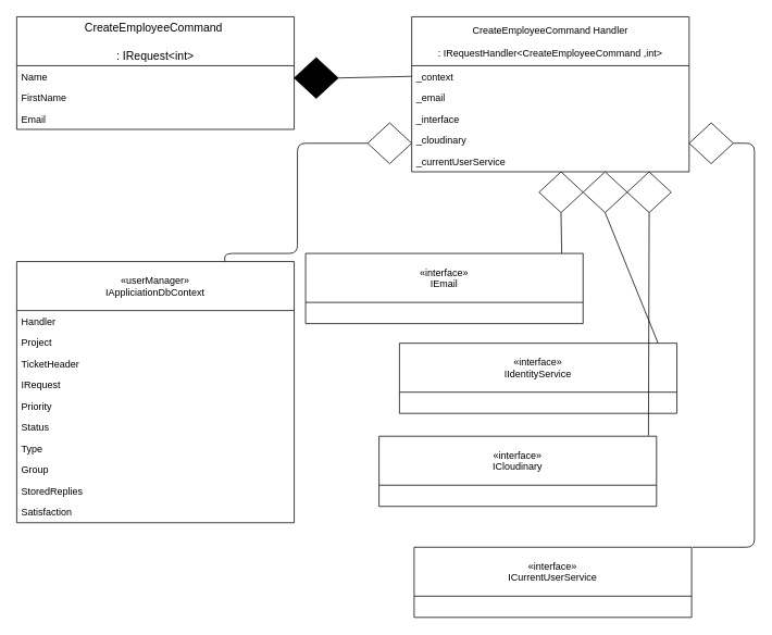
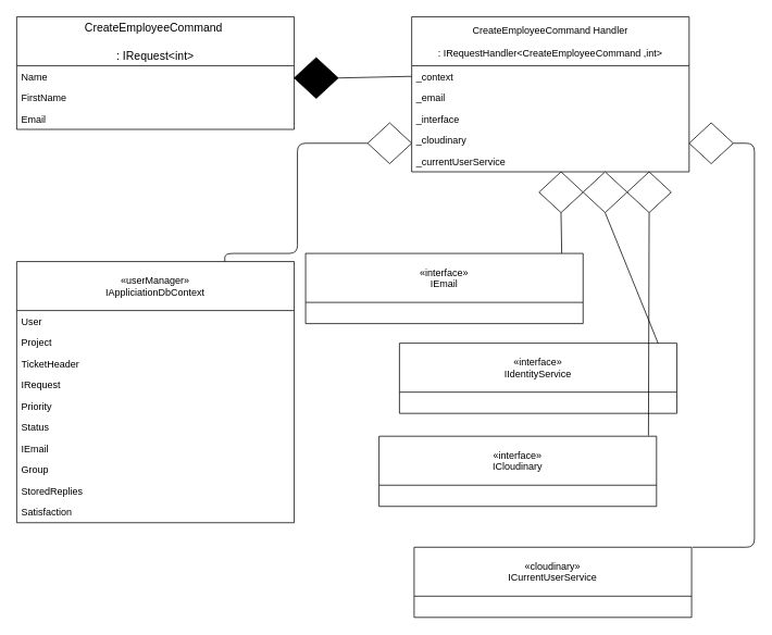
  <mxCell id="0" />
  <mxCell id="1" parent="0" />
  <mxCell id="2" value="«userManager»&#10;IAppliciationDbContext" style="swimlane;fontStyle=0;childLayout=stackLayout;horizontal=1;startSize=60;fillColor=none;horizontalStack=0;resizeParent=1;resizeParentMax=0;resizeLast=0;collapsible=1;marginBottom=0;" parent="1" vertex="1"><mxGeometry x="20" y="320" width="340" height="320" as="geometry" /></mxCell>
- <mxCell id="3" value="Handler" style="text;strokeColor=none;fillColor=none;align=left;verticalAlign=top;spacingLeft=4;spacingRight=4;overflow=hidden;rotatable=0;points=[[0,0.5],[1,0.5]];portConstraint=eastwest;" parent="2" vertex="1"><mxGeometry y="60" width="340" height="26" as="geometry" /></mxCell>
+ <mxCell id="3" value="User" style="text;strokeColor=none;fillColor=none;align=left;verticalAlign=top;spacingLeft=4;spacingRight=4;overflow=hidden;rotatable=0;points=[[0,0.5],[1,0.5]];portConstraint=eastwest;" parent="2" vertex="1"><mxGeometry y="60" width="340" height="26" as="geometry" /></mxCell>
  <mxCell id="4" value="Project" style="text;strokeColor=none;fillColor=none;align=left;verticalAlign=top;spacingLeft=4;spacingRight=4;overflow=hidden;rotatable=0;points=[[0,0.5],[1,0.5]];portConstraint=eastwest;" parent="2" vertex="1"><mxGeometry y="86" width="340" height="26" as="geometry" /></mxCell>
  <mxCell id="5" value="TicketHeader" style="text;strokeColor=none;fillColor=none;align=left;verticalAlign=top;spacingLeft=4;spacingRight=4;overflow=hidden;rotatable=0;points=[[0,0.5],[1,0.5]];portConstraint=eastwest;" parent="2" vertex="1"><mxGeometry y="112" width="340" height="26" as="geometry" /></mxCell>
  <mxCell id="6" value="IRequest" style="text;strokeColor=none;fillColor=none;align=left;verticalAlign=top;spacingLeft=4;spacingRight=4;overflow=hidden;rotatable=0;points=[[0,0.5],[1,0.5]];portConstraint=eastwest;" parent="2" vertex="1"><mxGeometry y="138" width="340" height="26" as="geometry" /></mxCell>
  <mxCell id="7" value="Priority" style="text;strokeColor=none;fillColor=none;align=left;verticalAlign=top;spacingLeft=4;spacingRight=4;overflow=hidden;rotatable=0;points=[[0,0.5],[1,0.5]];portConstraint=eastwest;" parent="2" vertex="1"><mxGeometry y="164" width="340" height="26" as="geometry" /></mxCell>
  <mxCell id="8" value="Status" style="text;strokeColor=none;fillColor=none;align=left;verticalAlign=top;spacingLeft=4;spacingRight=4;overflow=hidden;rotatable=0;points=[[0,0.5],[1,0.5]];portConstraint=eastwest;" parent="2" vertex="1"><mxGeometry y="190" width="340" height="26" as="geometry" /></mxCell>
- <mxCell id="9" value="Type" style="text;strokeColor=none;fillColor=none;align=left;verticalAlign=top;spacingLeft=4;spacingRight=4;overflow=hidden;rotatable=0;points=[[0,0.5],[1,0.5]];portConstraint=eastwest;" parent="2" vertex="1"><mxGeometry y="216" width="340" height="26" as="geometry" /></mxCell>
+ <mxCell id="9" value="IEmail" style="text;strokeColor=none;fillColor=none;align=left;verticalAlign=top;spacingLeft=4;spacingRight=4;overflow=hidden;rotatable=0;points=[[0,0.5],[1,0.5]];portConstraint=eastwest;" parent="2" vertex="1"><mxGeometry y="216" width="340" height="26" as="geometry" /></mxCell>
  <mxCell id="10" value="Group" style="text;strokeColor=none;fillColor=none;align=left;verticalAlign=top;spacingLeft=4;spacingRight=4;overflow=hidden;rotatable=0;points=[[0,0.5],[1,0.5]];portConstraint=eastwest;" parent="2" vertex="1"><mxGeometry y="242" width="340" height="26" as="geometry" /></mxCell>
  <mxCell id="11" value="StoredReplies" style="text;strokeColor=none;fillColor=none;align=left;verticalAlign=top;spacingLeft=4;spacingRight=4;overflow=hidden;rotatable=0;points=[[0,0.5],[1,0.5]];portConstraint=eastwest;" parent="2" vertex="1"><mxGeometry y="268" width="340" height="26" as="geometry" /></mxCell>
  <mxCell id="12" value="Satisfaction" style="text;strokeColor=none;fillColor=none;align=left;verticalAlign=top;spacingLeft=4;spacingRight=4;overflow=hidden;rotatable=0;points=[[0,0.5],[1,0.5]];portConstraint=eastwest;" parent="2" vertex="1"><mxGeometry y="294" width="340" height="26" as="geometry" /></mxCell>
  <mxCell id="13" value="CreateEmployeeCommand &#10;&#10;: IRequest&lt;int&gt;" style="swimlane;fontStyle=0;childLayout=stackLayout;horizontal=1;startSize=60;horizontalStack=0;resizeParent=1;resizeParentMax=0;resizeLast=0;collapsible=1;marginBottom=0;align=center;fontSize=14;" parent="1" vertex="1"><mxGeometry x="20" y="20" width="340" height="138" as="geometry" /></mxCell>
  <mxCell id="14" value="Name" style="text;strokeColor=none;fillColor=none;align=left;verticalAlign=top;spacingLeft=4;spacingRight=4;overflow=hidden;rotatable=0;points=[[0,0.5],[1,0.5]];portConstraint=eastwest;" parent="13" vertex="1"><mxGeometry y="60" width="340" height="26" as="geometry" /></mxCell>
  <mxCell id="15" value="FirstName" style="text;strokeColor=none;fillColor=none;align=left;verticalAlign=top;spacingLeft=4;spacingRight=4;overflow=hidden;rotatable=0;points=[[0,0.5],[1,0.5]];portConstraint=eastwest;" parent="13" vertex="1"><mxGeometry y="86" width="340" height="26" as="geometry" /></mxCell>
  <mxCell id="16" value="Email" style="text;strokeColor=none;fillColor=none;align=left;verticalAlign=top;spacingLeft=4;spacingRight=4;overflow=hidden;rotatable=0;points=[[0,0.5],[1,0.5]];portConstraint=eastwest;" parent="13" vertex="1"><mxGeometry y="112" width="340" height="26" as="geometry" /></mxCell>
  <mxCell id="17" value="CreateEmployeeCommand Handler&#10;&#10;: IRequestHandler&lt;CreateEmployeeCommand ,int&gt;" style="swimlane;fontStyle=0;childLayout=stackLayout;horizontal=1;startSize=60;fillColor=none;horizontalStack=0;resizeParent=1;resizeParentMax=0;resizeLast=0;collapsible=1;marginBottom=0;" parent="1" vertex="1"><mxGeometry x="504" y="20" width="340" height="190" as="geometry" /></mxCell>
  <mxCell id="18" value="_context" style="text;strokeColor=none;fillColor=none;align=left;verticalAlign=top;spacingLeft=4;spacingRight=4;overflow=hidden;rotatable=0;points=[[0,0.5],[1,0.5]];portConstraint=eastwest;" parent="17" vertex="1"><mxGeometry y="60" width="340" height="26" as="geometry" /></mxCell>
  <mxCell id="19" value="_email" style="text;strokeColor=none;fillColor=none;align=left;verticalAlign=top;spacingLeft=4;spacingRight=4;overflow=hidden;rotatable=0;points=[[0,0.5],[1,0.5]];portConstraint=eastwest;" parent="17" vertex="1"><mxGeometry y="86" width="340" height="26" as="geometry" /></mxCell>
  <mxCell id="20" value="_interface" style="text;strokeColor=none;fillColor=none;align=left;verticalAlign=top;spacingLeft=4;spacingRight=4;overflow=hidden;rotatable=0;points=[[0,0.5],[1,0.5]];portConstraint=eastwest;" parent="17" vertex="1"><mxGeometry y="112" width="340" height="26" as="geometry" /></mxCell>
  <mxCell id="21" value="_cloudinary" style="text;strokeColor=none;fillColor=none;align=left;verticalAlign=top;spacingLeft=4;spacingRight=4;overflow=hidden;rotatable=0;points=[[0,0.5],[1,0.5]];portConstraint=eastwest;" parent="17" vertex="1"><mxGeometry y="138" width="340" height="26" as="geometry" /></mxCell>
  <mxCell id="22" value="_currentUserService" style="text;strokeColor=none;fillColor=none;align=left;verticalAlign=top;spacingLeft=4;spacingRight=4;overflow=hidden;rotatable=0;points=[[0,0.5],[1,0.5]];portConstraint=eastwest;" parent="17" vertex="1"><mxGeometry y="164" width="340" height="26" as="geometry" /></mxCell>
  <mxCell id="23" value="" style="endArrow=none;html=1;entryX=0;entryY=0.5;entryDx=0;entryDy=0;exitX=1;exitY=0.5;exitDx=0;exitDy=0;exitPerimeter=0;" parent="1" source="24" target="18" edge="1"><mxGeometry width="50" height="50" relative="1" as="geometry"><mxPoint x="414" y="93" as="sourcePoint" /><mxPoint x="544" y="350" as="targetPoint" /></mxGeometry></mxCell>
  <mxCell id="24" value="" style="strokeWidth=1;html=1;shape=mxgraph.flowchart.decision;whiteSpace=wrap;fillColor=#000000;" parent="1" vertex="1"><mxGeometry x="360" y="70" width="54" height="50" as="geometry" /></mxCell>
  <mxCell id="25" value="" style="endArrow=none;html=1;entryX=0.75;entryY=0;entryDx=0;entryDy=0;exitX=0;exitY=0.5;exitDx=0;exitDy=0;exitPerimeter=0;" parent="1" source="26" target="2" edge="1"><mxGeometry width="50" height="50" relative="1" as="geometry"><mxPoint x="414" y="193" as="sourcePoint" /><mxPoint x="350" y="410" as="targetPoint" /><Array as="points"><mxPoint x="364" y="175" /><mxPoint x="364" y="310" /><mxPoint x="275" y="310" /></Array></mxGeometry></mxCell>
  <mxCell id="26" value="" style="strokeWidth=1;html=1;shape=mxgraph.flowchart.decision;whiteSpace=wrap;" parent="1" vertex="1"><mxGeometry x="450" y="150" width="54" height="50" as="geometry" /></mxCell>
  <mxCell id="27" value="" style="endArrow=none;html=1;entryX=0.923;entryY=-0.002;entryDx=0;entryDy=0;exitX=0.5;exitY=1;exitDx=0;exitDy=0;exitPerimeter=0;entryPerimeter=0;" parent="1" source="28" target="33" edge="1"><mxGeometry width="50" height="50" relative="1" as="geometry"><mxPoint x="578" y="227" as="sourcePoint" /><mxPoint x="898" y="344" as="targetPoint" /></mxGeometry></mxCell>
  <mxCell id="28" value="" style="strokeWidth=1;html=1;shape=mxgraph.flowchart.decision;whiteSpace=wrap;" parent="1" vertex="1"><mxGeometry x="660" y="210" width="54" height="50" as="geometry" /></mxCell>
  <mxCell id="29" value="" style="endArrow=none;html=1;entryX=0.932;entryY=0;entryDx=0;entryDy=0;exitX=0.5;exitY=1;exitDx=0;exitDy=0;exitPerimeter=0;entryPerimeter=0;" parent="1" source="30" target="34" edge="1"><mxGeometry width="50" height="50" relative="1" as="geometry"><mxPoint x="632" y="227" as="sourcePoint" /><mxPoint x="798" y="320" as="targetPoint" /></mxGeometry></mxCell>
  <mxCell id="30" value="" style="strokeWidth=1;html=1;shape=mxgraph.flowchart.decision;whiteSpace=wrap;" parent="1" vertex="1"><mxGeometry x="714" y="210" width="54" height="50" as="geometry" /></mxCell>
  <mxCell id="31" value="" style="strokeWidth=1;html=1;shape=mxgraph.flowchart.decision;whiteSpace=wrap;" parent="1" vertex="1"><mxGeometry x="768" y="210" width="54" height="50" as="geometry" /></mxCell>
  <mxCell id="32" value="" style="endArrow=none;html=1;exitX=0.5;exitY=1;exitDx=0;exitDy=0;exitPerimeter=0;entryX=0.971;entryY=-0.008;entryDx=0;entryDy=0;entryPerimeter=0;" parent="1" source="31" target="35" edge="1"><mxGeometry width="50" height="50" relative="1" as="geometry"><mxPoint x="656" y="226" as="sourcePoint" /><mxPoint x="795" y="540" as="targetPoint" /></mxGeometry></mxCell>
  <mxCell id="33" value="«interface»&#10;IEmail" style="swimlane;fontStyle=0;childLayout=stackLayout;horizontal=1;startSize=60;fillColor=none;horizontalStack=0;resizeParent=1;resizeParentMax=0;resizeLast=0;collapsible=1;marginBottom=0;" parent="1" vertex="1"><mxGeometry x="374" y="310" width="340" height="86" as="geometry" /></mxCell>
  <mxCell id="34" value="«interface»&#10;IIdentityService" style="swimlane;fontStyle=0;childLayout=stackLayout;horizontal=1;startSize=60;fillColor=none;horizontalStack=0;resizeParent=1;resizeParentMax=0;resizeLast=0;collapsible=1;marginBottom=0;" parent="1" vertex="1"><mxGeometry x="489" y="420" width="340" height="86" as="geometry" /></mxCell>
  <mxCell id="35" value="«interface»&#10;ICloudinary" style="swimlane;fontStyle=0;childLayout=stackLayout;horizontal=1;startSize=60;fillColor=none;horizontalStack=0;resizeParent=1;resizeParentMax=0;resizeLast=0;collapsible=1;marginBottom=0;" parent="1" vertex="1"><mxGeometry x="464" y="534" width="340" height="86" as="geometry" /></mxCell>
- <mxCell id="36" value="«interface»&#10;ICurrentUserService" style="swimlane;fontStyle=0;childLayout=stackLayout;horizontal=1;startSize=60;fillColor=none;horizontalStack=0;resizeParent=1;resizeParentMax=0;resizeLast=0;collapsible=1;marginBottom=0;" parent="1" vertex="1"><mxGeometry x="507" y="670" width="340" height="86" as="geometry" /></mxCell>
+ <mxCell id="36" value="«cloudinary»&#10;ICurrentUserService" style="swimlane;fontStyle=0;childLayout=stackLayout;horizontal=1;startSize=60;fillColor=none;horizontalStack=0;resizeParent=1;resizeParentMax=0;resizeLast=0;collapsible=1;marginBottom=0;" parent="1" vertex="1"><mxGeometry x="507" y="670" width="340" height="86" as="geometry" /></mxCell>
  <mxCell id="37" value="" style="endArrow=none;html=1;exitX=1;exitY=0.5;exitDx=0;exitDy=0;exitPerimeter=0;entryX=0.971;entryY=-0.008;entryDx=0;entryDy=0;entryPerimeter=0;" parent="1" source="38" edge="1"><mxGeometry width="50" height="50" relative="1" as="geometry"><mxPoint x="710" y="342.69" as="sourcePoint" /><mxPoint x="848.14" y="670.002" as="targetPoint" /><Array as="points"><mxPoint x="924" y="175" /><mxPoint x="924" y="670" /></Array></mxGeometry></mxCell>
  <mxCell id="38" value="" style="strokeWidth=1;html=1;shape=mxgraph.flowchart.decision;whiteSpace=wrap;" parent="1" vertex="1"><mxGeometry x="844" y="150" width="54" height="50" as="geometry" /></mxCell>
